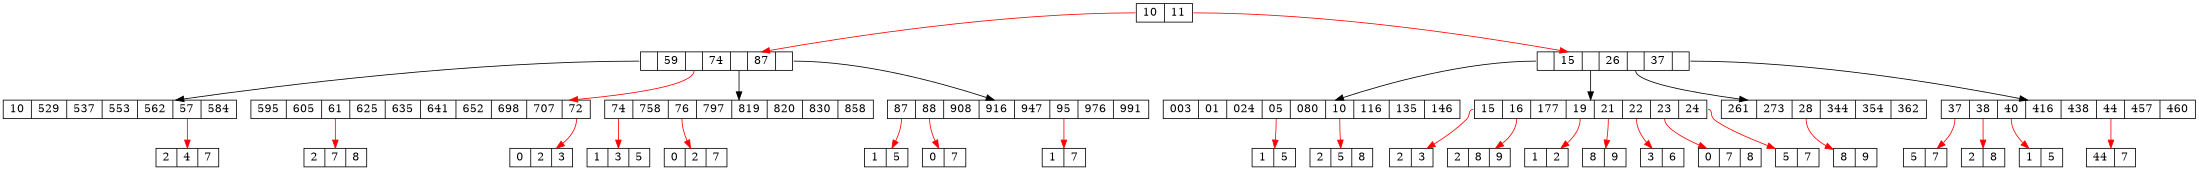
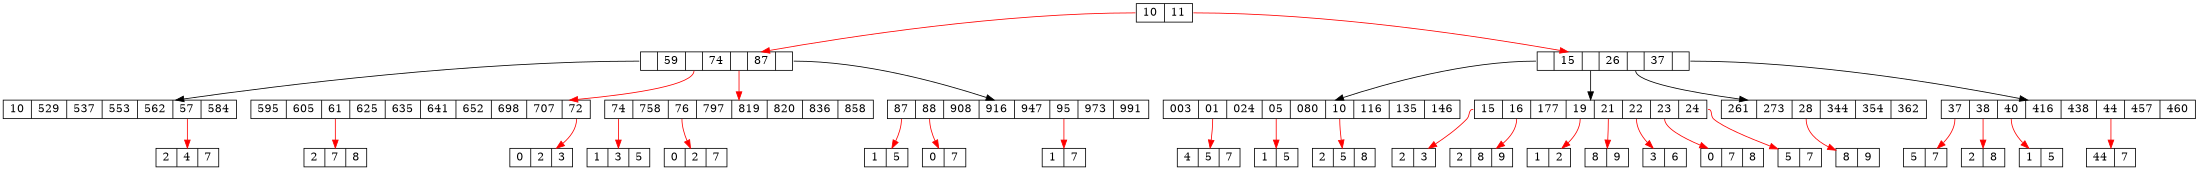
  digraph {
    node [shape=record]
    edge [color=red tailport=f0]
    n1 [height=.1 label="<f0> 10|<f1> 11"]
    n2 [height=.1 label="<f0> |59|<f1> |74|<f2> |87|<f3>"]
    n3 [height=.1 label="<f0> |15|<f1> |26|<f2> |37|<f3>"]
    n4 [height=.1 label="<f0> 10|<f1> 529|<f2> 537|<f3> 553|<f4> 562|<f5> 57|<f6> 584"]
    n5 [height=.1 label="<f0> 595|<f1> 605|<f2> 61|<f3> 625|<f4> 635|<f5> 641|<f6> 652|<f7> 698|<f8> 707|<f9> 72"]
-   n6 [height=.1 label="<f0> 74|<f1> 758|<f2> 76|<f3> 797|<f4> 819|<f5> 820|<f6> 830|<f7> 858"]
-   n7 [height=.1 label="<f0> 87|<f1> 88|<f2> 908|<f3> 916|<f4> 947|<f5> 95|<f6> 976|<f7> 991"]
+   n6 [height=.1 label="<f0> 74|<f1> 758|<f2> 76|<f3> 797|<f4> 819|<f5> 820|<f6> 836|<f7> 858"]
+   n7 [height=.1 label="<f0> 87|<f1> 88|<f2> 908|<f3> 916|<f4> 947|<f5> 95|<f6> 973|<f7> 991"]
    n8 [height=.1 label="<f0> 003|<f1> 01|<f2> 024|<f3> 05|<f4> 080|<f5> 10|<f6> 116|<f7> 135|<f8> 146"]
    n9 [height=.1 label="<f0> 15|<f1> 16|<f2> 177|<f3> 19|<f4> 21|<f5> 22|<f6> 23|<f7> 24"]
    n10 [height=.1 label="<f0> 261|<f1> 273|<f2> 28|<f3> 344|<f4> 354|<f5> 362"]
    n11 [height=.1 label="<f0> 37|<f1> 38|<f2> 40|<f3> 416|<f4> 438|<f5> 44|<f6> 457|<f7> 460"]
    n12 [height=.1 label="<f0> 2|<f1> 4|<f2> 7"]
    n13 [height=.1 label="<f0> 2|<f1> 7|<f2> 8"]
    n14 [height=.1 label="<f0> 0|<f1> 2|<f2> 3"]
    n15 [height=.1 label="<f0> 1|<f1> 3|<f2> 5"]
    n16 [height=.1 label="<f0> 0|<f1> 2|<f2> 7"]
    n17 [height=.1 label="<f0> 1|<f1> 5"]
    n18 [height=.1 label="<f0> 0|<f1> 7"]
    n19 [height=.1 label="<f0> 1|<f1> 7"]
+   n20 [height=.1 label="<f0> 4|<f1> 5|<f2> 7"]
    n21 [height=.1 label="<f0> 1|<f1> 5"]
    n22 [height=.1 label="<f0> 2|<f1> 5|<f2> 8"]
    n23 [height=.1 label="<f0> 2|<f1> 3"]
    n24 [height=.1 label="<f0> 2|<f1> 8|<f2> 9"]
    n25 [height=.1 label="<f0> 1|<f1> 2"]
    n26 [height=.1 label="<f0> 8|<f1> 9"]
    n27 [height=.1 label="<f0> 3|<f1> 6"]
    n28 [height=.1 label="<f0> 0|<f1> 7|<f2> 8"]
    n29 [height=.1 label="<f0> 5|<f1> 7"]
    n30 [height=.1 label="<f0> 8|<f1> 9"]
    n31 [height=.1 label="<f0> 5|<f1> 7"]
    n32 [height=.1 label="<f0> 2|<f1> 8"]
    n33 [height=.1 label="<f0> 1|<f1> 5"]
    n34 [height=.1 label="<f0> 44|<f1> 7"]
    n1 -> n2
    n1 -> n3 [tailport=f1]
    n2 -> n4 [color=""]
    n2 -> n5 [tailport=f1]
-   n2 -> n6 [tailport=f2 color=""]
+   n2 -> n6 [tailport=f2]
    n2 -> n7 [tailport=f3 color=""]
    n3 -> n8 [color=""]
    n3 -> n9 [tailport=f1 color=""]
    n3 -> n10 [tailport=f2 color=""]
    n3 -> n11 [tailport=f3 color=""]
    n4 -> n12 [tailport=f5]
    n5 -> n13 [tailport=f2]
    n5 -> n14 [tailport=f9]
    n6 -> n15
    n6 -> n16 [tailport=f2]
    n7 -> n17
    n7 -> n18 [tailport=f1]
    n7 -> n19 [tailport=f5]
+   n8 -> n20 [tailport=f1]
    n8 -> n21 [tailport=f3]
    n8 -> n22 [tailport=f5]
    n9 -> n23
    n9 -> n24 [tailport=f1]
    n9 -> n25 [tailport=f3]
    n9 -> n26 [tailport=f4]
    n9 -> n27 [tailport=f5]
    n9 -> n28 [tailport=f6]
    n9 -> n29 [tailport=f7]
    n10 -> n30 [tailport=f2]
    n11 -> n31
    n11 -> n32 [tailport=f1]
    n11 -> n33 [tailport=f2]
    n11 -> n34 [tailport=f5]
  }
